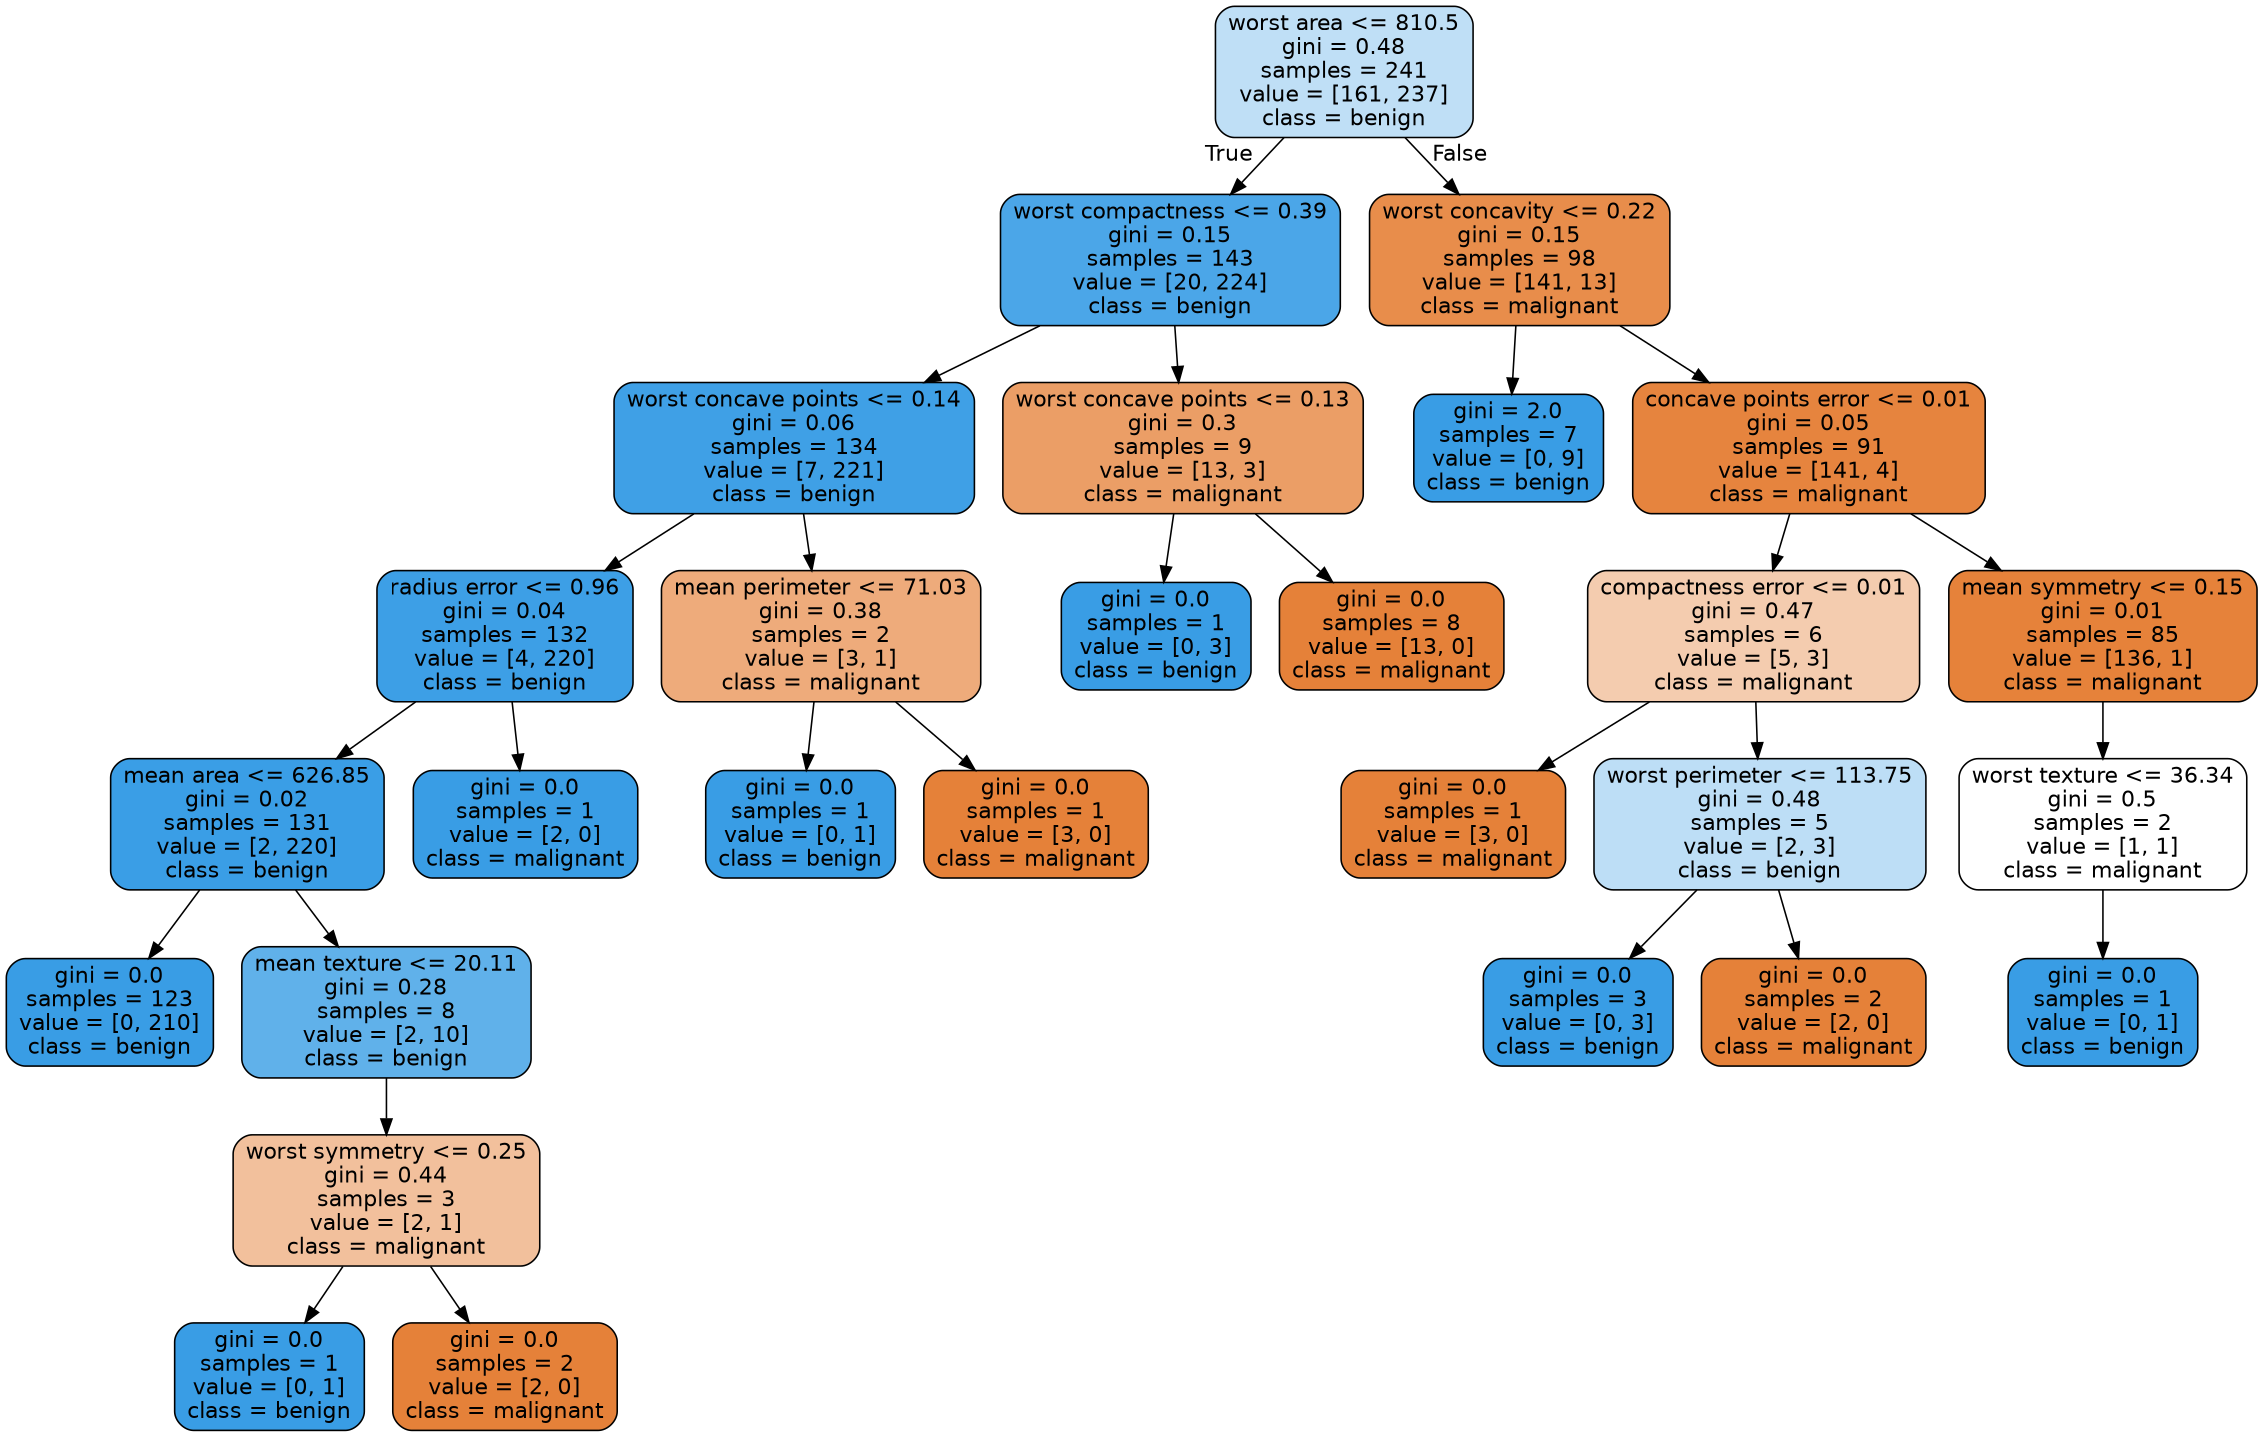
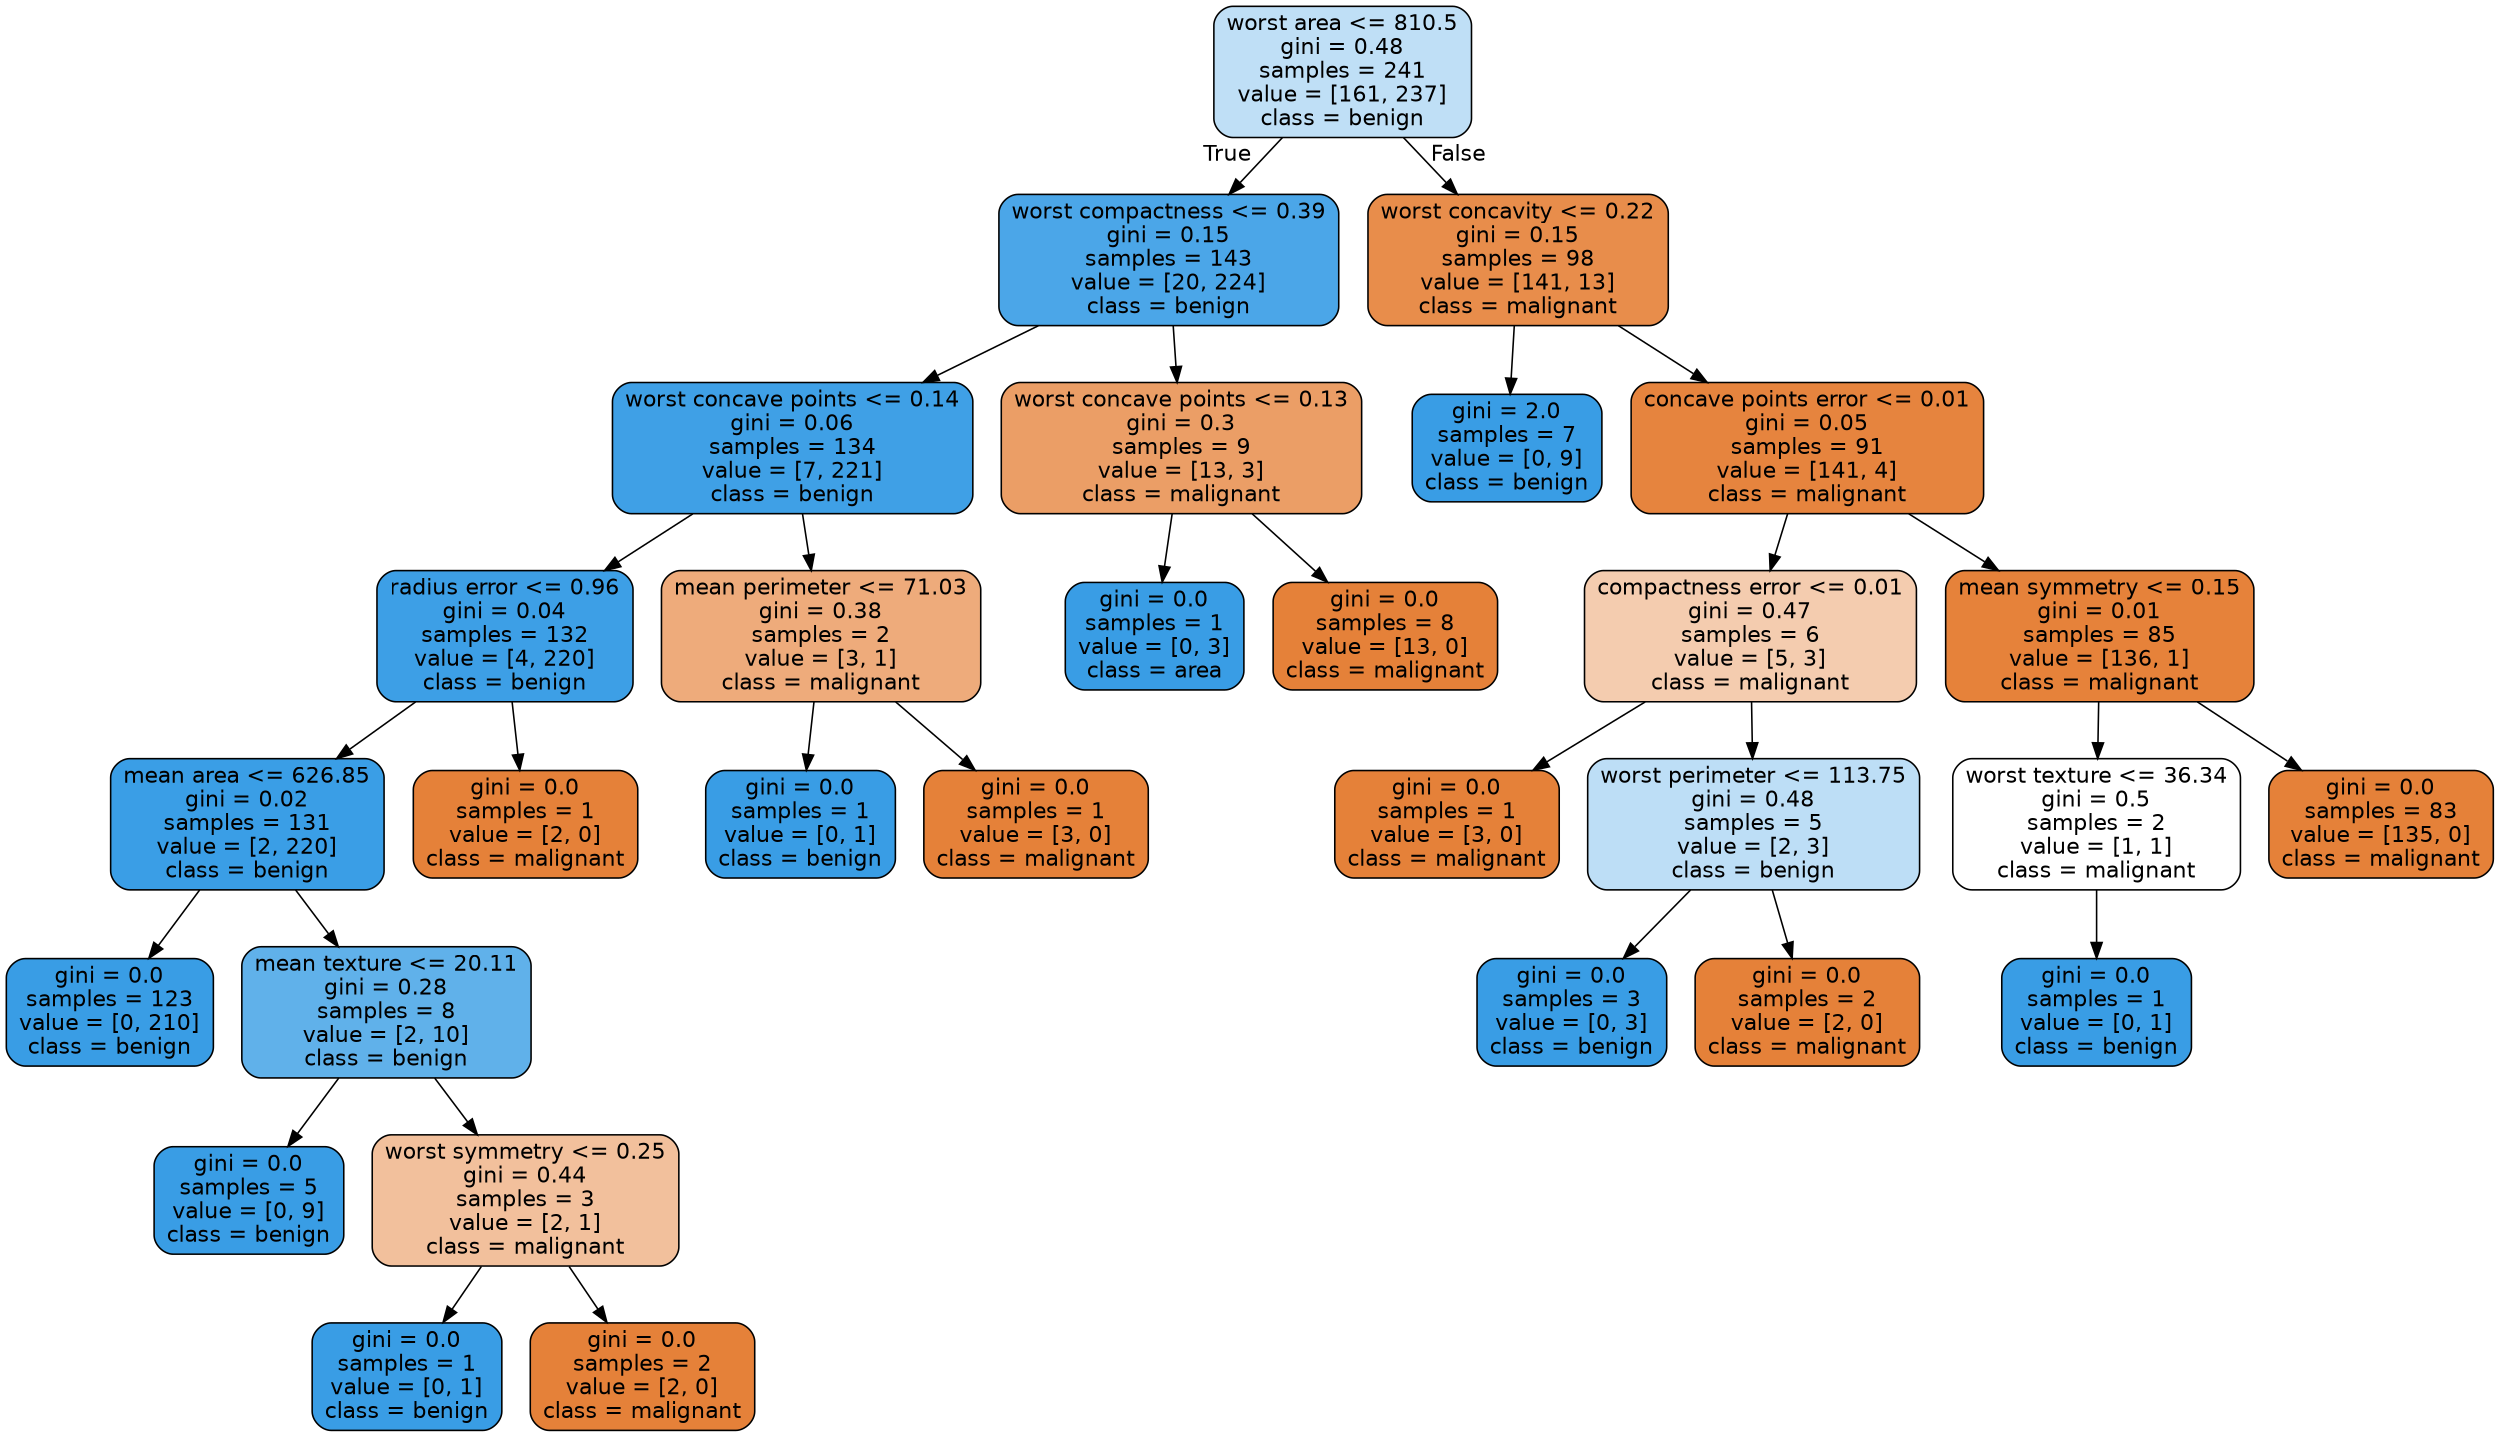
  digraph {
    node [color=black fillcolor="#399de5ff" fontname=helvetica shape=box style="filled, rounded"]
    edge [fontname=helvetica]
    n1 [fillcolor="#399de552" label="worst area <= 810.5\ngini = 0.48\nsamples = 241\nvalue = [161, 237]\nclass = benign"]
    n2 [fillcolor="#399de5e8" label="worst compactness <= 0.39\ngini = 0.15\nsamples = 143\nvalue = [20, 224]\nclass = benign"]
    n3 [fillcolor="#e58139e7" label="worst concavity <= 0.22\ngini = 0.15\nsamples = 98\nvalue = [141, 13]\nclass = malignant"]
    n4 [fillcolor="#399de5f7" label="worst concave points <= 0.14\ngini = 0.06\nsamples = 134\nvalue = [7, 221]\nclass = benign"]
    n5 [fillcolor="#e58139c4" label="worst concave points <= 0.13\ngini = 0.3\nsamples = 9\nvalue = [13, 3]\nclass = malignant"]
    n6 [label="gini = 2.0\nsamples = 7\nvalue = [0, 9]\nclass = benign"]
    n7 [fillcolor="#e58139f8" label="concave points error <= 0.01\ngini = 0.05\nsamples = 91\nvalue = [141, 4]\nclass = malignant"]
    n8 [fillcolor="#399de5fa" label="radius error <= 0.96\ngini = 0.04\nsamples = 132\nvalue = [4, 220]\nclass = benign"]
    n9 [fillcolor="#e58139aa" label="mean perimeter <= 71.03\ngini = 0.38\nsamples = 2\nvalue = [3, 1]\nclass = malignant"]
-   n10 [label="gini = 0.0\nsamples = 1\nvalue = [0, 3]\nclass = benign"]
+   n10 [label="gini = 0.0\nsamples = 1\nvalue = [0, 3]\nclass = area"]
    n11 [fillcolor="#e58139ff" label="gini = 0.0\nsamples = 8\nvalue = [13, 0]\nclass = malignant"]
    n12 [fillcolor="#399de5fd" label="mean area <= 626.85\ngini = 0.02\nsamples = 131\nvalue = [2, 220]\nclass = benign"]
-   n13 [label="gini = 0.0\nsamples = 1\nvalue = [2, 0]\nclass = malignant"]
+   n13 [fillcolor="#e58139ff" label="gini = 0.0\nsamples = 1\nvalue = [2, 0]\nclass = malignant"]
    n14 [label="gini = 0.0\nsamples = 1\nvalue = [0, 1]\nclass = benign"]
    n15 [fillcolor="#e58139ff" label="gini = 0.0\nsamples = 1\nvalue = [3, 0]\nclass = malignant"]
    n16 [label="gini = 0.0\nsamples = 123\nvalue = [0, 210]\nclass = benign"]
    n17 [fillcolor="#399de5cc" label="mean texture <= 20.11\ngini = 0.28\nsamples = 8\nvalue = [2, 10]\nclass = benign"]
+   n18 [label="gini = 0.0\nsamples = 5\nvalue = [0, 9]\nclass = benign"]
    n19 [fillcolor="#e581397f" label="worst symmetry <= 0.25\ngini = 0.44\nsamples = 3\nvalue = [2, 1]\nclass = malignant"]
    n20 [label="gini = 0.0\nsamples = 1\nvalue = [0, 1]\nclass = benign"]
    n21 [fillcolor="#e58139ff" label="gini = 0.0\nsamples = 2\nvalue = [2, 0]\nclass = malignant"]
    n22 [fillcolor="#e5813966" label="compactness error <= 0.01\ngini = 0.47\nsamples = 6\nvalue = [5, 3]\nclass = malignant"]
    n23 [fillcolor="#e58139fd" label="mean symmetry <= 0.15\ngini = 0.01\nsamples = 85\nvalue = [136, 1]\nclass = malignant"]
    n24 [fillcolor="#e58139ff" label="gini = 0.0\nsamples = 1\nvalue = [3, 0]\nclass = malignant"]
    n25 [fillcolor="#399de555" label="worst perimeter <= 113.75\ngini = 0.48\nsamples = 5\nvalue = [2, 3]\nclass = benign"]
    n26 [fillcolor="#e5813900" label="worst texture <= 36.34\ngini = 0.5\nsamples = 2\nvalue = [1, 1]\nclass = malignant"]
+   n27 [fillcolor="#e58139ff" label="gini = 0.0\nsamples = 83\nvalue = [135, 0]\nclass = malignant"]
    n28 [label="gini = 0.0\nsamples = 3\nvalue = [0, 3]\nclass = benign"]
    n29 [fillcolor="#e58139ff" label="gini = 0.0\nsamples = 2\nvalue = [2, 0]\nclass = malignant"]
    n30 [label="gini = 0.0\nsamples = 1\nvalue = [0, 1]\nclass = benign"]
    n1 -> n2 [headlabel=True labelangle=45 labeldistance=2.5]
    n1 -> n3 [headlabel=False labelangle=-45 labeldistance=2.5]
    n2 -> n4
    n2 -> n5
    n3 -> n6
    n3 -> n7
    n4 -> n8
    n4 -> n9
    n5 -> n10
    n5 -> n11
    n7 -> n22
    n7 -> n23
    n8 -> n12
    n8 -> n13
    n9 -> n14
    n9 -> n15
    n12 -> n16
    n12 -> n17
+   n17 -> n18
    n17 -> n19
    n19 -> n20
    n19 -> n21
    n22 -> n24
    n22 -> n25
    n23 -> n26
+   n23 -> n27
    n25 -> n28
    n25 -> n29
    n26 -> n30
  }
